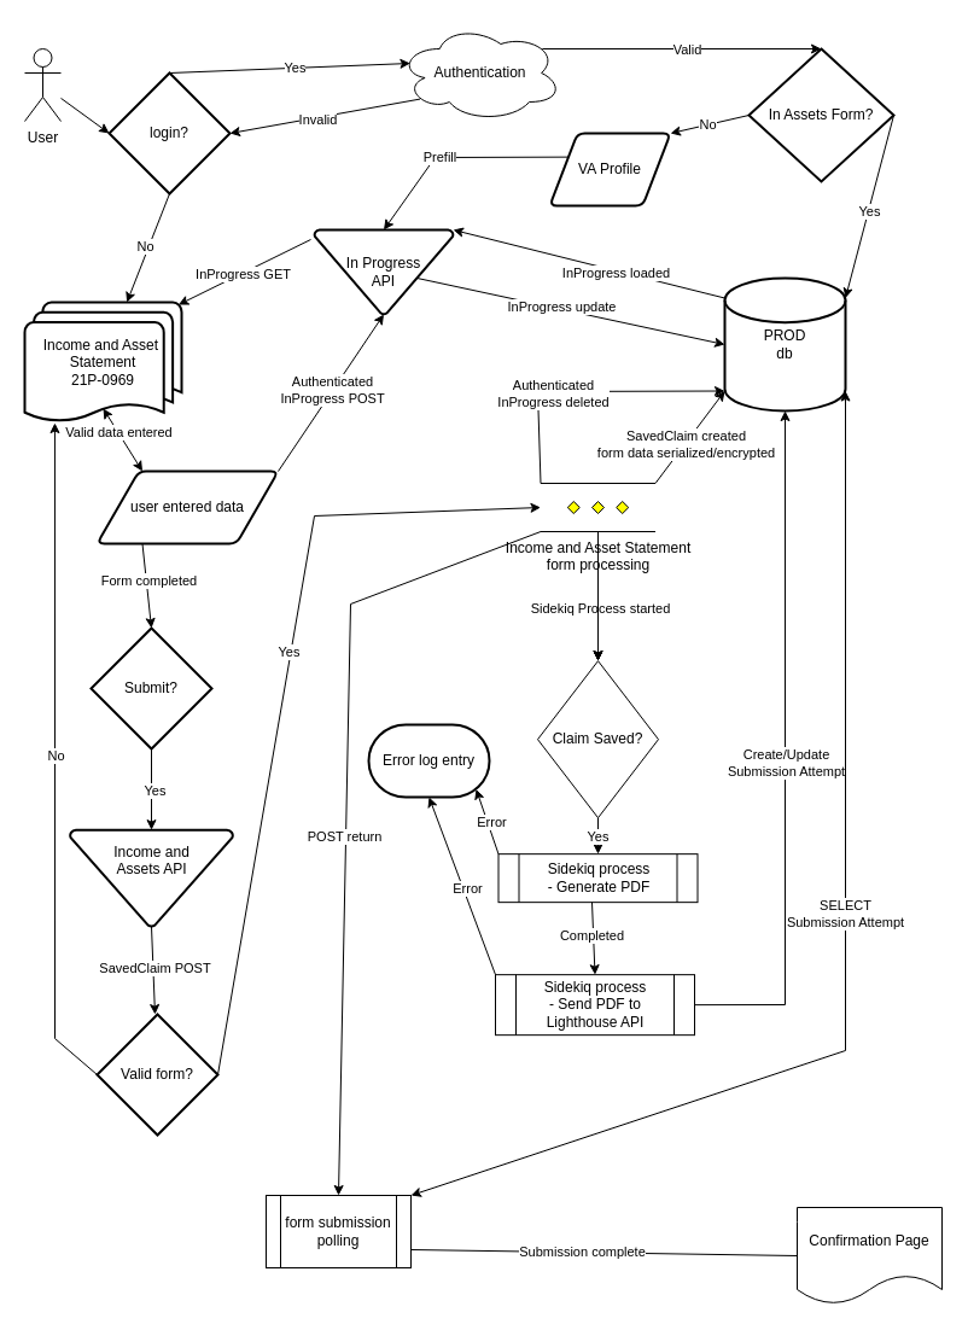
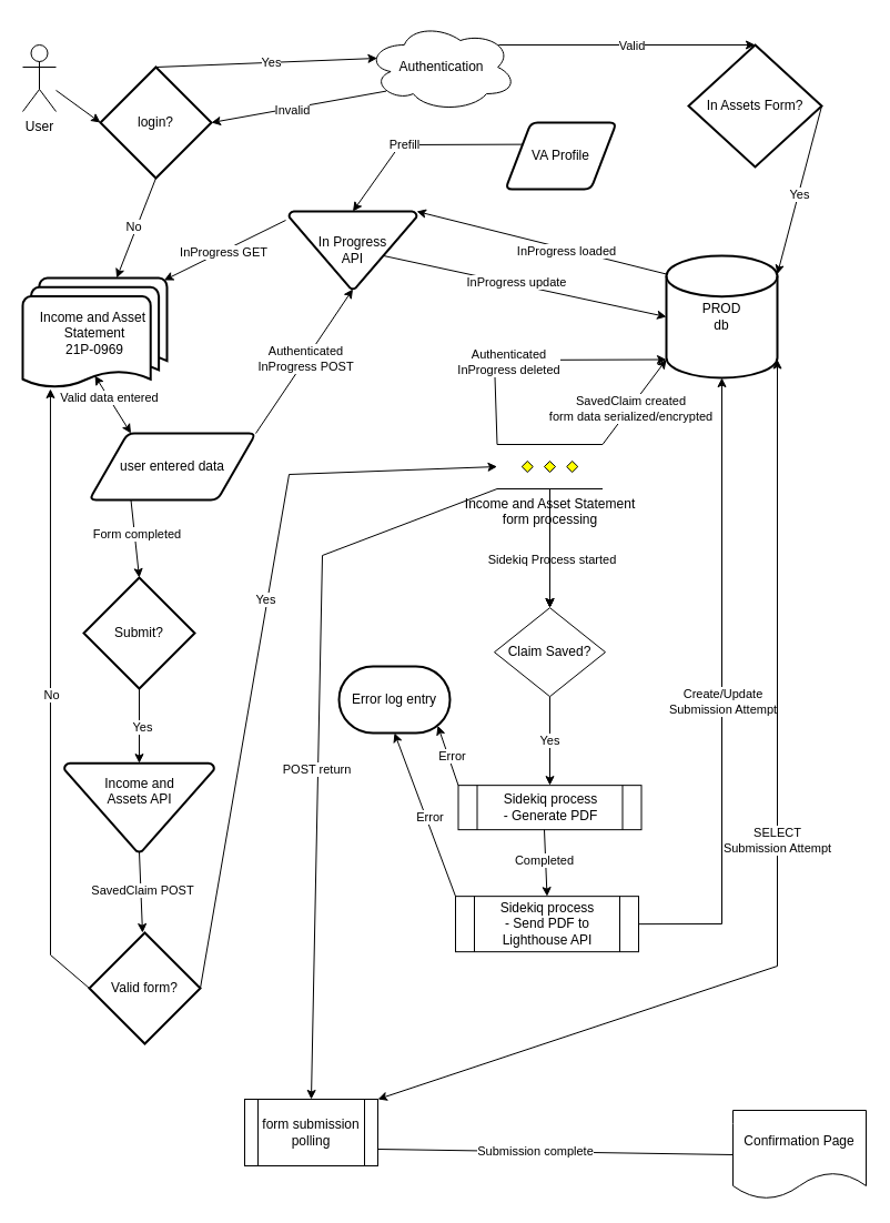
  <mxCell id="0" />
  <mxCell id="1" parent="0" />
  <mxCell id="2" value="User" style="shape=umlActor;verticalLabelPosition=bottom;verticalAlign=top;html=1;outlineConnect=0;" parent="1" vertex="1"><mxGeometry x="20" y="40" width="30" height="60" as="geometry" /></mxCell>
  <mxCell id="3" value="Income and Asset&amp;nbsp; Statement&lt;div&gt;21P-0969&lt;/div&gt;" style="strokeWidth=2;html=1;shape=mxgraph.flowchart.multi-document;whiteSpace=wrap;align=center;" parent="1" vertex="1"><mxGeometry x="20" y="250" width="130" height="100" as="geometry" /></mxCell>
  <mxCell id="4" value="user entered data" style="shape=parallelogram;html=1;strokeWidth=2;perimeter=parallelogramPerimeter;whiteSpace=wrap;rounded=1;arcSize=12;size=0.23;" parent="1" vertex="1"><mxGeometry x="80" y="390" width="150" height="60" as="geometry" /></mxCell>
  <mxCell id="5" value="PROD&lt;br&gt;db" style="strokeWidth=2;html=1;shape=mxgraph.flowchart.database;whiteSpace=wrap;" parent="1" vertex="1"><mxGeometry x="600" y="230" width="100" height="110" as="geometry" /></mxCell>
  <mxCell id="6" value="VA Profile" style="shape=parallelogram;html=1;strokeWidth=2;perimeter=parallelogramPerimeter;whiteSpace=wrap;rounded=1;arcSize=12;size=0.23;" parent="1" vertex="1"><mxGeometry x="455" y="110" width="100" height="60" as="geometry" /></mxCell>
  <mxCell id="7" value="login?" style="strokeWidth=2;html=1;shape=mxgraph.flowchart.decision;whiteSpace=wrap;" parent="1" vertex="1"><mxGeometry x="90" y="60" width="100" height="100" as="geometry" /></mxCell>
  <mxCell id="8" value="Authentication" style="ellipse;shape=cloud;whiteSpace=wrap;html=1;" parent="1" vertex="1"><mxGeometry x="330" y="20" width="135" height="80" as="geometry" /></mxCell>
  <mxCell id="9" value="" style="endArrow=classic;html=1;rounded=0;exitX=0.5;exitY=0;exitDx=0;exitDy=0;exitPerimeter=0;entryX=0.07;entryY=0.4;entryDx=0;entryDy=0;entryPerimeter=0;" parent="1" source="7" target="8" edge="1"><mxGeometry width="50" height="50" relative="1" as="geometry"><mxPoint x="380" y="350" as="sourcePoint" /><mxPoint x="430" y="300" as="targetPoint" /></mxGeometry></mxCell>
  <mxCell id="10" value="Yes" style="edgeLabel;html=1;align=center;verticalAlign=middle;resizable=0;points=[];" parent="9" vertex="1" connectable="0"><mxGeometry x="0.042" relative="1" as="geometry"><mxPoint as="offset" /></mxGeometry></mxCell>
  <mxCell id="11" value="In Assets Form?" style="strokeWidth=2;html=1;shape=mxgraph.flowchart.decision;whiteSpace=wrap;" parent="1" vertex="1"><mxGeometry x="620" y="40" width="120" height="110" as="geometry" /></mxCell>
  <mxCell id="12" value="" style="endArrow=classic;html=1;rounded=0;exitX=0.88;exitY=0.25;exitDx=0;exitDy=0;exitPerimeter=0;entryX=0.5;entryY=0;entryDx=0;entryDy=0;entryPerimeter=0;" parent="1" source="8" target="11" edge="1"><mxGeometry width="50" height="50" relative="1" as="geometry"><mxPoint x="460" y="50" as="sourcePoint" /><mxPoint x="650" y="50" as="targetPoint" /></mxGeometry></mxCell>
  <mxCell id="13" value="Valid" style="edgeLabel;html=1;align=center;verticalAlign=middle;resizable=0;points=[];" parent="12" vertex="1" connectable="0"><mxGeometry x="0.042" relative="1" as="geometry"><mxPoint as="offset" /></mxGeometry></mxCell>
  <mxCell id="14" value="" style="endArrow=classic;html=1;rounded=0;exitX=1;exitY=0.5;exitDx=0;exitDy=0;exitPerimeter=0;entryX=1;entryY=0.15;entryDx=0;entryDy=0;entryPerimeter=0;" parent="1" source="11" target="5" edge="1"><mxGeometry width="50" height="50" relative="1" as="geometry"><mxPoint x="540" y="190" as="sourcePoint" /><mxPoint x="730" y="190" as="targetPoint" /></mxGeometry></mxCell>
  <mxCell id="15" value="Yes" style="edgeLabel;html=1;align=center;verticalAlign=middle;resizable=0;points=[];" parent="14" vertex="1" connectable="0"><mxGeometry x="0.042" relative="1" as="geometry"><mxPoint as="offset" /></mxGeometry></mxCell>
- <mxCell id="16" value="" style="endArrow=classic;html=1;rounded=0;exitX=0;exitY=0.5;exitDx=0;exitDy=0;exitPerimeter=0;entryX=1;entryY=0;entryDx=0;entryDy=0;" parent="1" source="11" target="6" edge="1"><mxGeometry width="50" height="50" relative="1" as="geometry"><mxPoint x="470" y="60" as="sourcePoint" /><mxPoint x="660" y="60" as="targetPoint" /></mxGeometry></mxCell>
- <mxCell id="17" value="No" style="edgeLabel;html=1;align=center;verticalAlign=middle;resizable=0;points=[];" parent="16" vertex="1" connectable="0"><mxGeometry x="0.042" relative="1" as="geometry"><mxPoint as="offset" /></mxGeometry></mxCell>
  <mxCell id="18" value="" style="endArrow=classic;html=1;rounded=0;exitX=0;exitY=0.25;exitDx=0;exitDy=0;entryX=0.5;entryY=0;entryDx=0;entryDy=0;entryPerimeter=0;" parent="1" source="6" target="22" edge="1"><mxGeometry width="50" height="50" relative="1" as="geometry"><mxPoint x="380" y="350" as="sourcePoint" /><mxPoint x="400" y="210" as="targetPoint" /><Array as="points"><mxPoint x="360" y="130" /></Array></mxGeometry></mxCell>
  <mxCell id="19" value="Prefill" style="edgeLabel;html=1;align=center;verticalAlign=middle;resizable=0;points=[];" parent="18" vertex="1" connectable="0"><mxGeometry x="0.158" relative="1" as="geometry"><mxPoint as="offset" /></mxGeometry></mxCell>
  <mxCell id="20" value="" style="endArrow=classic;html=1;rounded=0;exitX=0.5;exitY=1;exitDx=0;exitDy=0;exitPerimeter=0;" parent="1" source="7" target="3" edge="1"><mxGeometry width="50" height="50" relative="1" as="geometry"><mxPoint x="380" y="350" as="sourcePoint" /><mxPoint x="430" y="300" as="targetPoint" /></mxGeometry></mxCell>
  <mxCell id="21" value="No" style="edgeLabel;html=1;align=center;verticalAlign=middle;resizable=0;points=[];" parent="20" vertex="1" connectable="0"><mxGeometry x="-0.009" y="-3" relative="1" as="geometry"><mxPoint as="offset" /></mxGeometry></mxCell>
  <mxCell id="22" value="In Progress&lt;br&gt;API" style="strokeWidth=2;html=1;shape=mxgraph.flowchart.merge_or_storage;whiteSpace=wrap;" parent="1" vertex="1"><mxGeometry x="260" y="190" width="115" height="70" as="geometry" /></mxCell>
  <mxCell id="23" value="" style="endArrow=classic;html=1;rounded=0;exitX=0;exitY=0.15;exitDx=0;exitDy=0;exitPerimeter=0;entryX=1;entryY=0;entryDx=0;entryDy=0;entryPerimeter=0;" parent="1" source="5" target="22" edge="1"><mxGeometry width="50" height="50" relative="1" as="geometry"><mxPoint x="380" y="380" as="sourcePoint" /><mxPoint x="380" y="200" as="targetPoint" /></mxGeometry></mxCell>
  <mxCell id="24" value="InProgress loaded" style="edgeLabel;html=1;align=center;verticalAlign=middle;resizable=0;points=[];" parent="23" vertex="1" connectable="0"><mxGeometry x="-0.198" y="2" relative="1" as="geometry"><mxPoint as="offset" /></mxGeometry></mxCell>
  <mxCell id="25" value="" style="endArrow=classic;html=1;rounded=0;exitX=-0.026;exitY=0.114;exitDx=0;exitDy=0;exitPerimeter=0;entryX=0.98;entryY=0.02;entryDx=0;entryDy=0;entryPerimeter=0;" parent="1" source="22" target="3" edge="1"><mxGeometry width="50" height="50" relative="1" as="geometry"><mxPoint x="380" y="450" as="sourcePoint" /><mxPoint x="430" y="400" as="targetPoint" /></mxGeometry></mxCell>
  <mxCell id="26" value="InProgress GET" style="edgeLabel;html=1;align=center;verticalAlign=middle;resizable=0;points=[];" parent="25" vertex="1" connectable="0"><mxGeometry x="0.034" y="1" relative="1" as="geometry"><mxPoint as="offset" /></mxGeometry></mxCell>
  <mxCell id="27" value="" style="endArrow=classic;html=1;rounded=0;exitX=1;exitY=0;exitDx=0;exitDy=0;entryX=0.5;entryY=1;entryDx=0;entryDy=0;entryPerimeter=0;" parent="1" source="4" target="22" edge="1"><mxGeometry width="50" height="50" relative="1" as="geometry"><mxPoint x="277" y="263" as="sourcePoint" /><mxPoint x="330" y="440" as="targetPoint" /></mxGeometry></mxCell>
  <mxCell id="28" value="Authenticated&lt;br&gt;InProgress POST" style="edgeLabel;html=1;align=center;verticalAlign=middle;resizable=0;points=[];" parent="27" vertex="1" connectable="0"><mxGeometry x="0.034" y="1" relative="1" as="geometry"><mxPoint as="offset" /></mxGeometry></mxCell>
  <mxCell id="29" value="" style="endArrow=classic;startArrow=classic;html=1;rounded=0;entryX=0.5;entryY=0.88;entryDx=0;entryDy=0;entryPerimeter=0;exitX=0.25;exitY=0;exitDx=0;exitDy=0;" parent="1" source="4" target="3" edge="1"><mxGeometry width="50" height="50" relative="1" as="geometry"><mxPoint x="380" y="440" as="sourcePoint" /><mxPoint x="430" y="390" as="targetPoint" /></mxGeometry></mxCell>
  <mxCell id="30" value="Valid data entered" style="edgeLabel;html=1;align=center;verticalAlign=middle;resizable=0;points=[];" parent="29" vertex="1" connectable="0"><mxGeometry x="0.239" relative="1" as="geometry"><mxPoint as="offset" /></mxGeometry></mxCell>
  <mxCell id="31" value="Submit?" style="strokeWidth=2;html=1;shape=mxgraph.flowchart.decision;whiteSpace=wrap;" parent="1" vertex="1"><mxGeometry x="75" y="520" width="100" height="100" as="geometry" /></mxCell>
  <mxCell id="32" value="" style="endArrow=classic;html=1;rounded=0;exitX=0.739;exitY=0.571;exitDx=0;exitDy=0;exitPerimeter=0;entryX=0;entryY=0.5;entryDx=0;entryDy=0;entryPerimeter=0;" parent="1" source="22" target="5" edge="1"><mxGeometry width="50" height="50" relative="1" as="geometry"><mxPoint x="380" y="370" as="sourcePoint" /><mxPoint x="430" y="320" as="targetPoint" /></mxGeometry></mxCell>
  <mxCell id="33" value="InProgress update" style="edgeLabel;html=1;align=center;verticalAlign=middle;resizable=0;points=[];" parent="32" vertex="1" connectable="0"><mxGeometry x="-0.068" y="2" relative="1" as="geometry"><mxPoint as="offset" /></mxGeometry></mxCell>
  <mxCell id="34" value="" style="endArrow=classic;html=1;rounded=0;exitX=0.25;exitY=1;exitDx=0;exitDy=0;entryX=0.5;entryY=0;entryDx=0;entryDy=0;entryPerimeter=0;" parent="1" source="4" target="31" edge="1"><mxGeometry width="50" height="50" relative="1" as="geometry"><mxPoint x="380" y="640" as="sourcePoint" /><mxPoint x="430" y="590" as="targetPoint" /></mxGeometry></mxCell>
  <mxCell id="35" value="Form completed" style="edgeLabel;html=1;align=center;verticalAlign=middle;resizable=0;points=[];" parent="34" vertex="1" connectable="0"><mxGeometry x="-0.124" y="2" relative="1" as="geometry"><mxPoint as="offset" /></mxGeometry></mxCell>
  <mxCell id="36" value="" style="endArrow=classic;html=1;rounded=0;exitX=0.5;exitY=1;exitDx=0;exitDy=0;exitPerimeter=0;entryX=0.5;entryY=0;entryDx=0;entryDy=0;entryPerimeter=0;" parent="1" source="31" target="38" edge="1"><mxGeometry width="50" height="50" relative="1" as="geometry"><mxPoint x="380" y="510" as="sourcePoint" /><mxPoint x="310" y="570" as="targetPoint" /></mxGeometry></mxCell>
  <mxCell id="37" value="Yes" style="edgeLabel;html=1;align=center;verticalAlign=middle;resizable=0;points=[];" parent="36" vertex="1" connectable="0"><mxGeometry x="0.004" y="2" relative="1" as="geometry"><mxPoint as="offset" /></mxGeometry></mxCell>
  <mxCell id="38" value="Income and&lt;div&gt;Assets API&lt;div&gt;&lt;br&gt;&lt;/div&gt;&lt;/div&gt;&lt;div&gt;&lt;br&gt;&lt;/div&gt;" style="strokeWidth=2;html=1;shape=mxgraph.flowchart.merge_or_storage;whiteSpace=wrap;" parent="1" vertex="1"><mxGeometry x="57.5" y="687.15" width="135" height="80" as="geometry" /></mxCell>
  <mxCell id="39" value="" style="endArrow=classic;html=1;rounded=0;entryX=0;entryY=0.85;entryDx=0;entryDy=0;entryPerimeter=0;exitX=1;exitY=0;exitDx=0;exitDy=0;exitPerimeter=0;" parent="1" source="53" target="5" edge="1"><mxGeometry width="50" height="50" relative="1" as="geometry"><mxPoint x="670" y="520" as="sourcePoint" /><mxPoint x="430" y="390" as="targetPoint" /></mxGeometry></mxCell>
  <mxCell id="40" value="SavedClaim created&lt;br&gt;form data serialized/encrypted" style="edgeLabel;html=1;align=center;verticalAlign=middle;resizable=0;points=[];" parent="39" vertex="1" connectable="0"><mxGeometry x="-0.133" relative="1" as="geometry"><mxPoint as="offset" /></mxGeometry></mxCell>
  <mxCell id="41" value="" style="endArrow=classic;html=1;rounded=0;exitX=0.5;exitY=1;exitDx=0;exitDy=0;exitPerimeter=0;entryX=0.5;entryY=0;entryDx=0;entryDy=0;" parent="1" source="53" target="56" edge="1"><mxGeometry width="50" height="50" relative="1" as="geometry"><mxPoint x="750" y="837.15" as="sourcePoint" /><mxPoint x="850" y="747.15" as="targetPoint" /></mxGeometry></mxCell>
  <mxCell id="42" value="Sidekiq Process started" style="edgeLabel;html=1;align=center;verticalAlign=middle;resizable=0;points=[];" parent="41" vertex="1" connectable="0"><mxGeometry x="0.199" y="1" relative="1" as="geometry"><mxPoint y="-1" as="offset" /></mxGeometry></mxCell>
  <mxCell id="43" value="Valid form?" style="strokeWidth=2;html=1;shape=mxgraph.flowchart.decision;whiteSpace=wrap;" parent="1" vertex="1"><mxGeometry x="80" y="840" width="100" height="100" as="geometry" /></mxCell>
  <mxCell id="44" value="" style="endArrow=classic;html=1;rounded=0;exitX=0.5;exitY=1;exitDx=0;exitDy=0;exitPerimeter=0;" parent="1" source="38" target="43" edge="1"><mxGeometry width="50" height="50" relative="1" as="geometry"><mxPoint x="380" y="540" as="sourcePoint" /><mxPoint x="430" y="490" as="targetPoint" /><Array as="points" /></mxGeometry></mxCell>
  <mxCell id="45" value="SavedClaim POST" style="edgeLabel;html=1;align=center;verticalAlign=middle;resizable=0;points=[];" parent="44" vertex="1" connectable="0"><mxGeometry x="-0.068" relative="1" as="geometry"><mxPoint x="1" as="offset" /></mxGeometry></mxCell>
  <mxCell id="46" value="" style="endArrow=classic;html=1;rounded=0;exitX=1;exitY=0.5;exitDx=0;exitDy=0;exitPerimeter=0;entryX=0;entryY=0.5;entryDx=0;entryDy=0;entryPerimeter=0;" parent="1" source="43" target="53" edge="1"><mxGeometry width="50" height="50" relative="1" as="geometry"><mxPoint x="380" y="540" as="sourcePoint" /><mxPoint x="290" y="490" as="targetPoint" /><Array as="points"><mxPoint x="260" y="427" /></Array></mxGeometry></mxCell>
  <mxCell id="47" value="Yes" style="edgeLabel;html=1;align=center;verticalAlign=middle;resizable=0;points=[];" parent="46" vertex="1" connectable="0"><mxGeometry x="0.08" y="2" relative="1" as="geometry"><mxPoint as="offset" /></mxGeometry></mxCell>
  <mxCell id="48" value="" style="endArrow=classic;html=1;rounded=0;entryX=0.192;entryY=1;entryDx=0;entryDy=0;entryPerimeter=0;exitX=0;exitY=0.5;exitDx=0;exitDy=0;exitPerimeter=0;" parent="1" source="43" target="3" edge="1"><mxGeometry width="50" height="50" relative="1" as="geometry"><mxPoint x="80" y="850" as="sourcePoint" /><mxPoint x="200" y="450" as="targetPoint" /><Array as="points"><mxPoint x="45" y="860" /></Array></mxGeometry></mxCell>
  <mxCell id="49" value="No" style="edgeLabel;html=1;align=center;verticalAlign=middle;resizable=0;points=[];" parent="48" vertex="1" connectable="0"><mxGeometry x="0.01" y="-1" relative="1" as="geometry"><mxPoint as="offset" /></mxGeometry></mxCell>
  <mxCell id="50" value="" style="edgeStyle=orthogonalEdgeStyle;rounded=0;orthogonalLoop=1;jettySize=auto;html=1;" edge="1" parent="1" source="53" target="56"><mxGeometry relative="1" as="geometry" /></mxCell>
  <mxCell id="51" value="" style="edgeStyle=orthogonalEdgeStyle;rounded=0;orthogonalLoop=1;jettySize=auto;html=1;" edge="1" parent="1" source="53" target="56"><mxGeometry relative="1" as="geometry" /></mxCell>
  <mxCell id="52" value="" style="edgeStyle=orthogonalEdgeStyle;rounded=0;orthogonalLoop=1;jettySize=auto;html=1;" edge="1" parent="1" source="53" target="56"><mxGeometry relative="1" as="geometry" /></mxCell>
  <mxCell id="53" value="Income and Asset Statement&lt;div&gt;form processing&lt;/div&gt;" style="verticalLabelPosition=bottom;verticalAlign=top;html=1;shape=mxgraph.flowchart.parallel_mode;pointerEvents=1" parent="1" vertex="1"><mxGeometry x="447.5" y="400" width="95" height="40" as="geometry" /></mxCell>
  <mxCell id="54" value="Confirmation Page" style="shape=document;whiteSpace=wrap;html=1;boundedLbl=1;" parent="1" vertex="1"><mxGeometry x="660" y="1000" width="120" height="80" as="geometry" /></mxCell>
  <mxCell id="55" value="" style="endArrow=classic;html=1;rounded=0;entryX=0;entryY=0.5;entryDx=0;entryDy=0;entryPerimeter=0;" parent="1" source="2" target="7" edge="1"><mxGeometry width="50" height="50" relative="1" as="geometry"><mxPoint x="380" y="330" as="sourcePoint" /><mxPoint x="430" y="280" as="targetPoint" /></mxGeometry></mxCell>
- <mxCell id="56" value="Claim Saved?" style="rhombus;whiteSpace=wrap;html=1;" parent="1" vertex="1"><mxGeometry x="445" y="547.15" width="100" height="130" as="geometry" /></mxCell>
+ <mxCell id="56" value="Claim Saved?" style="rhombus;whiteSpace=wrap;html=1;" parent="1" vertex="1"><mxGeometry x="445" y="547.15" width="100" height="80" as="geometry" /></mxCell>
  <mxCell id="57" value="Sidekiq process&lt;br&gt;- Generate PDF" style="shape=process;whiteSpace=wrap;html=1;backgroundOutline=1;" parent="1" vertex="1"><mxGeometry x="412.5" y="707.15" width="165" height="40" as="geometry" /></mxCell>
  <mxCell id="58" value="" style="endArrow=classic;html=1;rounded=0;exitX=0.5;exitY=1;exitDx=0;exitDy=0;entryX=0.5;entryY=0;entryDx=0;entryDy=0;" parent="1" source="56" target="57" edge="1"><mxGeometry width="50" height="50" relative="1" as="geometry"><mxPoint x="490" y="767.15" as="sourcePoint" /><mxPoint x="540" y="717.15" as="targetPoint" /></mxGeometry></mxCell>
  <mxCell id="59" value="Yes" style="edgeLabel;html=1;align=center;verticalAlign=middle;resizable=0;points=[];" parent="58" vertex="1" connectable="0"><mxGeometry x="-0.02" y="-1" relative="1" as="geometry"><mxPoint as="offset" /></mxGeometry></mxCell>
  <mxCell id="60" value="" style="endArrow=classic;html=1;rounded=0;entryX=0;entryY=0.85;entryDx=0;entryDy=0;entryPerimeter=0;exitX=0;exitY=0;exitDx=0;exitDy=0;exitPerimeter=0;" parent="1" source="53" target="5" edge="1"><mxGeometry width="50" height="50" relative="1" as="geometry"><mxPoint x="290" y="390" as="sourcePoint" /><mxPoint x="485" y="391.429" as="targetPoint" /><Array as="points"><mxPoint x="445" y="324" /></Array></mxGeometry></mxCell>
  <mxCell id="61" value="&lt;div&gt;&lt;br&gt;&lt;/div&gt;" style="edgeLabel;html=1;align=center;verticalAlign=middle;resizable=0;points=[];" parent="60" vertex="1" connectable="0"><mxGeometry x="0.18" y="1" relative="1" as="geometry"><mxPoint x="110" y="67" as="offset" /></mxGeometry></mxCell>
  <mxCell id="62" value="Authenticated&lt;br&gt;InProgress deleted" style="edgeLabel;html=1;align=center;verticalAlign=middle;resizable=0;points=[];" parent="60" vertex="1" connectable="0"><mxGeometry x="-0.226" y="-2" relative="1" as="geometry"><mxPoint as="offset" /></mxGeometry></mxCell>
  <mxCell id="63" value="" style="endArrow=classic;html=1;rounded=0;entryX=1;entryY=0.5;entryDx=0;entryDy=0;entryPerimeter=0;exitX=0.13;exitY=0.77;exitDx=0;exitDy=0;exitPerimeter=0;" parent="1" source="8" target="7" edge="1"><mxGeometry width="50" height="50" relative="1" as="geometry"><mxPoint x="380" y="110" as="sourcePoint" /><mxPoint x="430" y="60" as="targetPoint" /></mxGeometry></mxCell>
  <mxCell id="64" value="Invalid" style="edgeLabel;html=1;align=center;verticalAlign=middle;resizable=0;points=[];" parent="63" vertex="1" connectable="0"><mxGeometry x="0.088" y="1" relative="1" as="geometry"><mxPoint as="offset" /></mxGeometry></mxCell>
  <mxCell id="65" value="Error log entry" style="strokeWidth=2;html=1;shape=mxgraph.flowchart.terminator;whiteSpace=wrap;" parent="1" vertex="1"><mxGeometry x="305" y="600" width="100" height="60" as="geometry" /></mxCell>
  <mxCell id="66" value="" style="endArrow=classic;html=1;rounded=0;entryX=0.89;entryY=0.89;entryDx=0;entryDy=0;entryPerimeter=0;exitX=0;exitY=0;exitDx=0;exitDy=0;" parent="1" source="57" target="65" edge="1"><mxGeometry width="50" height="50" relative="1" as="geometry"><mxPoint x="490" y="697.15" as="sourcePoint" /><mxPoint x="640" y="697.15" as="targetPoint" /></mxGeometry></mxCell>
  <mxCell id="67" value="Error" style="edgeLabel;html=1;align=center;verticalAlign=middle;resizable=0;points=[];" parent="66" vertex="1" connectable="0"><mxGeometry x="-0.044" y="-3" relative="1" as="geometry"><mxPoint as="offset" /></mxGeometry></mxCell>
  <mxCell id="68" value="" style="endArrow=classic;html=1;rounded=0;entryX=0.5;entryY=0;entryDx=0;entryDy=0;" parent="1" target="70" edge="1"><mxGeometry width="50" height="50" relative="1" as="geometry"><mxPoint x="490" y="747.15" as="sourcePoint" /><mxPoint x="500" y="837.15" as="targetPoint" /></mxGeometry></mxCell>
  <mxCell id="69" value="Completed" style="edgeLabel;html=1;align=center;verticalAlign=middle;resizable=0;points=[];" parent="68" vertex="1" connectable="0"><mxGeometry x="-0.093" y="-2" relative="1" as="geometry"><mxPoint as="offset" /></mxGeometry></mxCell>
  <mxCell id="70" value="Sidekiq process&lt;br&gt;- Send PDF to Lighthouse API" style="shape=process;whiteSpace=wrap;html=1;backgroundOutline=1;" parent="1" vertex="1"><mxGeometry x="410" y="807.15" width="165" height="50" as="geometry" /></mxCell>
  <mxCell id="71" value="" style="endArrow=classic;html=1;rounded=0;entryX=0.5;entryY=1;entryDx=0;entryDy=0;entryPerimeter=0;exitX=1;exitY=0.5;exitDx=0;exitDy=0;" parent="1" source="70" target="5" edge="1"><mxGeometry width="50" height="50" relative="1" as="geometry"><mxPoint x="625" y="840" as="sourcePoint" /><mxPoint x="730" y="350" as="targetPoint" /><Array as="points"><mxPoint x="650" y="832" /></Array></mxGeometry></mxCell>
  <mxCell id="72" value="&lt;div&gt;Create/Update&lt;/div&gt;&lt;div&gt;Submission Attempt&lt;/div&gt;" style="edgeLabel;html=1;align=center;verticalAlign=middle;resizable=0;points=[];" parent="71" vertex="1" connectable="0"><mxGeometry x="-0.025" relative="1" as="geometry"><mxPoint as="offset" /></mxGeometry></mxCell>
  <mxCell id="73" value="" style="endArrow=classic;html=1;rounded=0;entryX=0.5;entryY=1;entryDx=0;entryDy=0;entryPerimeter=0;exitX=0;exitY=0;exitDx=0;exitDy=0;" parent="1" source="70" target="65" edge="1"><mxGeometry width="50" height="50" relative="1" as="geometry"><mxPoint x="423" y="717" as="sourcePoint" /><mxPoint x="404" y="663" as="targetPoint" /></mxGeometry></mxCell>
  <mxCell id="74" value="Error" style="edgeLabel;html=1;align=center;verticalAlign=middle;resizable=0;points=[];" parent="73" vertex="1" connectable="0"><mxGeometry x="-0.044" y="-3" relative="1" as="geometry"><mxPoint as="offset" /></mxGeometry></mxCell>
  <mxCell id="75" value="form submission polling" style="shape=process;whiteSpace=wrap;html=1;backgroundOutline=1;" parent="1" vertex="1"><mxGeometry x="220" y="990" width="120" height="60" as="geometry" /></mxCell>
  <mxCell id="76" value="" style="endArrow=classic;html=1;rounded=0;exitX=0;exitY=1;exitDx=0;exitDy=0;exitPerimeter=0;entryX=0.5;entryY=0;entryDx=0;entryDy=0;" parent="1" source="53" target="75" edge="1"><mxGeometry width="50" height="50" relative="1" as="geometry"><mxPoint x="380" y="1040" as="sourcePoint" /><mxPoint x="130" y="1050" as="targetPoint" /><Array as="points"><mxPoint x="290" y="500" /></Array></mxGeometry></mxCell>
  <mxCell id="77" value="POST return" style="edgeLabel;html=1;align=center;verticalAlign=middle;resizable=0;points=[];" parent="76" vertex="1" connectable="0"><mxGeometry x="0.097" y="-2" relative="1" as="geometry"><mxPoint as="offset" /></mxGeometry></mxCell>
  <mxCell id="78" value="" style="endArrow=classic;startArrow=classic;html=1;rounded=0;exitX=1;exitY=0;exitDx=0;exitDy=0;entryX=1;entryY=0.85;entryDx=0;entryDy=0;entryPerimeter=0;" parent="1" source="75" target="5" edge="1"><mxGeometry width="50" height="50" relative="1" as="geometry"><mxPoint x="380" y="910" as="sourcePoint" /><mxPoint x="430" y="860" as="targetPoint" /><Array as="points"><mxPoint x="700" y="870" /></Array></mxGeometry></mxCell>
  <mxCell id="79" value="SELECT&lt;br&gt;Submission Attempt" style="edgeLabel;html=1;align=center;verticalAlign=middle;resizable=0;points=[];" parent="78" vertex="1" connectable="0"><mxGeometry x="0.064" y="1" relative="1" as="geometry"><mxPoint as="offset" /></mxGeometry></mxCell>
  <mxCell id="80" value="" style="endArrow=none;html=1;rounded=0;entryX=0;entryY=0.5;entryDx=0;entryDy=0;exitX=1;exitY=0.75;exitDx=0;exitDy=0;" parent="1" source="75" target="54" edge="1"><mxGeometry width="50" height="50" relative="1" as="geometry"><mxPoint x="380" y="940" as="sourcePoint" /><mxPoint x="430" y="890" as="targetPoint" /></mxGeometry></mxCell>
  <mxCell id="81" value="Submission complete" style="edgeLabel;html=1;align=center;verticalAlign=middle;resizable=0;points=[];" parent="80" vertex="1" connectable="0"><mxGeometry x="-0.113" y="1" relative="1" as="geometry"><mxPoint as="offset" /></mxGeometry></mxCell>
